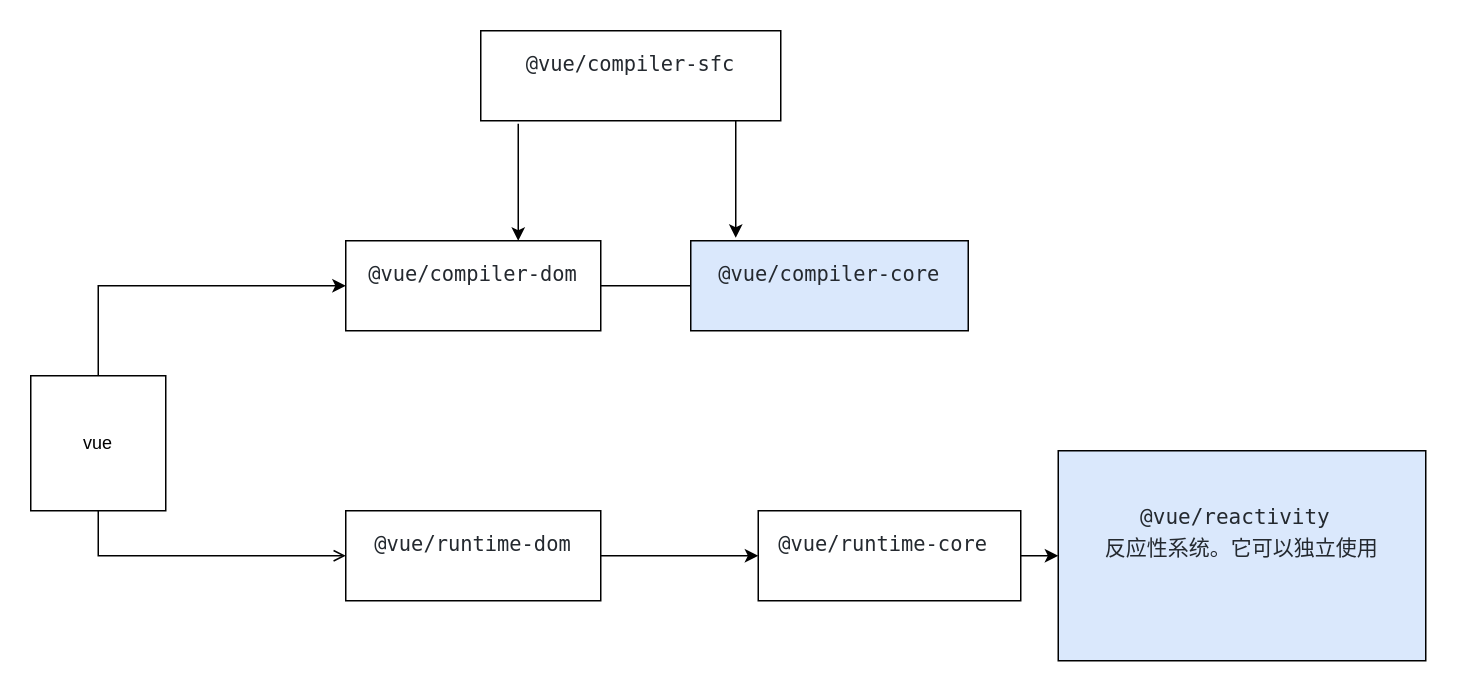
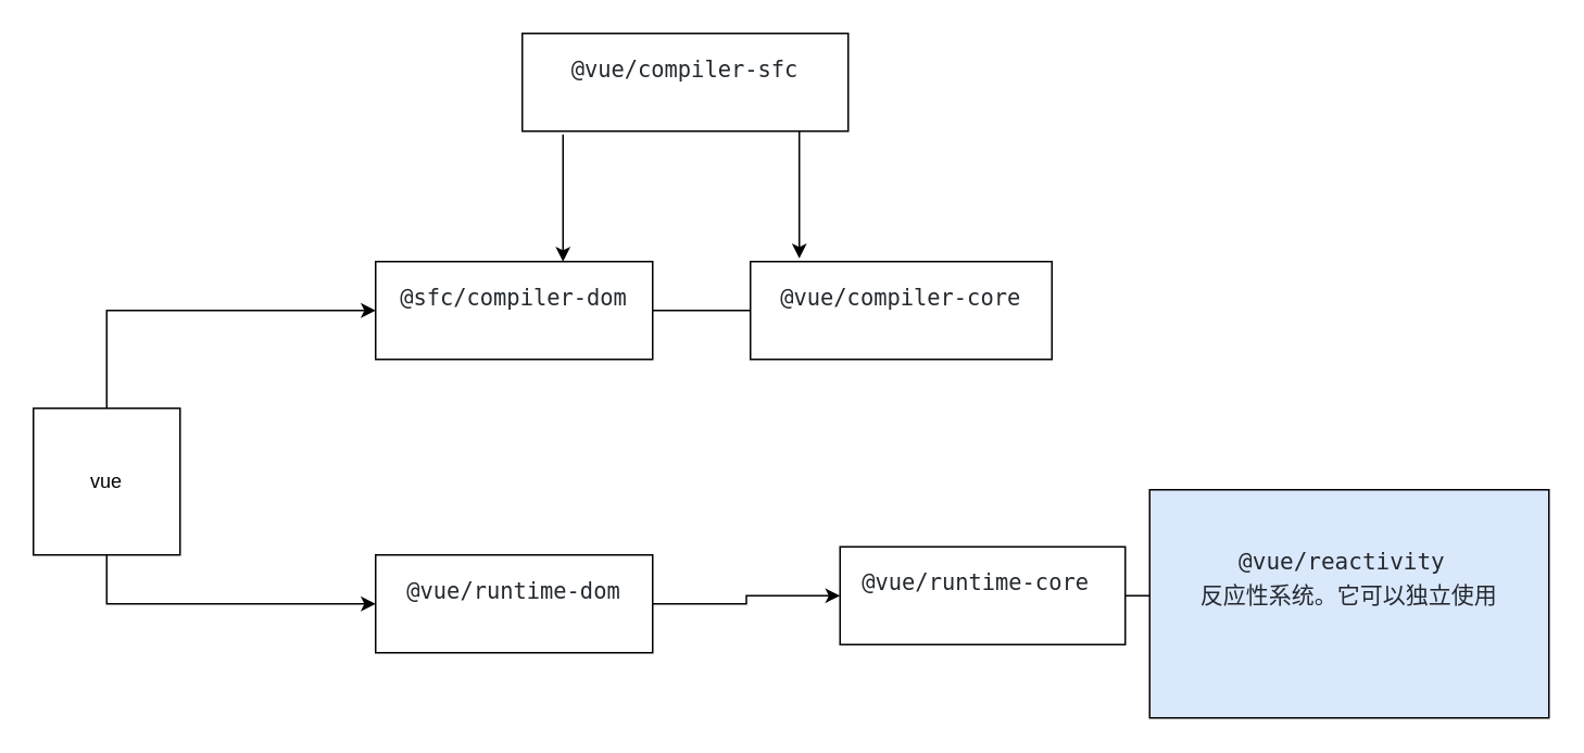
  <mxCell id="0" />
  <mxCell id="1" parent="0" />
- <mxCell id="2" value="" style="edgeStyle=orthogonalEdgeStyle;rounded=0;orthogonalLoop=1;jettySize=auto;html=1;exitX=0.5;exitY=1;exitDx=0;exitDy=0;endArrow=open;" edge="1" parent="1" source="4" target="6"><mxGeometry relative="1" as="geometry" /></mxCell>
+ <mxCell id="2" value="" style="edgeStyle=orthogonalEdgeStyle;rounded=0;orthogonalLoop=1;jettySize=auto;html=1;exitX=0.5;exitY=1;exitDx=0;exitDy=0;" edge="1" parent="1" source="4" target="6"><mxGeometry relative="1" as="geometry" /></mxCell>
  <mxCell id="3" value="" style="edgeStyle=orthogonalEdgeStyle;rounded=0;orthogonalLoop=1;jettySize=auto;html=1;exitX=0.5;exitY=0;exitDx=0;exitDy=0;entryX=0;entryY=0.5;entryDx=0;entryDy=0;" edge="1" parent="1" source="4" target="8"><mxGeometry relative="1" as="geometry" /></mxCell>
  <mxCell id="4" value="vue" style="whiteSpace=wrap;html=1;aspect=fixed;" vertex="1" parent="1"><mxGeometry x="20" y="250" width="90" height="90" as="geometry" /></mxCell>
  <mxCell id="5" value="" style="edgeStyle=orthogonalEdgeStyle;rounded=0;orthogonalLoop=1;jettySize=auto;html=1;" edge="1" parent="1" source="6" target="11"><mxGeometry relative="1" as="geometry" /></mxCell>
  <mxCell id="6" value="&lt;div style=&quot;box-sizing: border-box ; font-family: , , &amp;#34;sf mono&amp;#34; , &amp;#34;menlo&amp;#34; , &amp;#34;consolas&amp;#34; , &amp;#34;liberation mono&amp;#34; , monospace ; font-size: 13.6px ; margin-top: 0px ; margin-bottom: 16px ; overflow-wrap: normal ; padding: 16px ; overflow: auto ; line-height: 1.45 ; border-radius: 6px ; color: rgb(36 , 41 , 47)&quot;&gt;&lt;code style=&quot;box-sizing: border-box ; font-family: , , &amp;#34;sf mono&amp;#34; , &amp;#34;menlo&amp;#34; , &amp;#34;consolas&amp;#34; , &amp;#34;liberation mono&amp;#34; , monospace ; font-size: 13.6px ; padding: 0px ; margin: 0px ; background: transparent ; border-radius: 6px ; word-break: normal ; border: 0px ; display: inline ; overflow: visible ; line-height: inherit ; overflow-wrap: normal&quot;&gt;@vue/runtime-dom&lt;/code&gt;&lt;/div&gt;" style="whiteSpace=wrap;html=1;verticalAlign=middle;fontFamily=Helvetica;" vertex="1" parent="1"><mxGeometry x="230" y="340" width="170" height="60" as="geometry" /></mxCell>
  <mxCell id="7" value="" style="edgeStyle=orthogonalEdgeStyle;rounded=0;orthogonalLoop=1;jettySize=auto;html=1;endArrow=none;" edge="1" parent="1" source="8" target="9"><mxGeometry relative="1" as="geometry" /></mxCell>
- <mxCell id="8" value="&lt;pre style=&quot;box-sizing: border-box ; font-size: 13.6px ; margin-top: 0px ; margin-bottom: 16px ; overflow-wrap: normal ; padding: 16px ; overflow: auto ; line-height: 1.45 ; border-radius: 6px ; color: rgb(36 , 41 , 47)&quot;&gt;&lt;code style=&quot;box-sizing: border-box ; font-size: 13.6px ; padding: 0px ; margin: 0px ; background: transparent ; border-radius: 6px ; word-break: normal ; border: 0px ; display: inline ; overflow: visible ; line-height: inherit ; overflow-wrap: normal&quot;&gt;@vue/compiler-dom&lt;/code&gt;&lt;/pre&gt;" style="whiteSpace=wrap;html=1;" vertex="1" parent="1"><mxGeometry x="230" y="160" width="170" height="60" as="geometry" /></mxCell>
- <mxCell id="9" value="&lt;pre style=&quot;box-sizing: border-box ; font-size: 13.6px ; margin-top: 0px ; margin-bottom: 16px ; overflow-wrap: normal ; padding: 16px ; overflow: auto ; line-height: 1.45 ; border-radius: 6px ; color: rgb(36 , 41 , 47)&quot;&gt;&lt;code style=&quot;box-sizing: border-box ; font-size: 13.6px ; padding: 0px ; margin: 0px ; background: transparent ; border-radius: 6px ; word-break: normal ; border: 0px ; display: inline ; overflow: visible ; line-height: inherit ; overflow-wrap: normal&quot;&gt;@vue/compiler-core&lt;/code&gt;&lt;/pre&gt;" style="whiteSpace=wrap;html=1;fillColor=#dae8fc;" vertex="1" parent="1"><mxGeometry x="460" y="160" width="185" height="60" as="geometry" /></mxCell>
+ <mxCell id="8" value="&lt;pre style=&quot;box-sizing: border-box ; font-size: 13.6px ; margin-top: 0px ; margin-bottom: 16px ; overflow-wrap: normal ; padding: 16px ; overflow: auto ; line-height: 1.45 ; border-radius: 6px ; color: rgb(36 , 41 , 47)&quot;&gt;&lt;code style=&quot;box-sizing: border-box ; font-size: 13.6px ; padding: 0px ; margin: 0px ; background: transparent ; border-radius: 6px ; word-break: normal ; border: 0px ; display: inline ; overflow: visible ; line-height: inherit ; overflow-wrap: normal&quot;&gt;@sfc/compiler-dom&lt;/code&gt;&lt;/pre&gt;" style="whiteSpace=wrap;html=1;" vertex="1" parent="1"><mxGeometry x="230" y="160" width="170" height="60" as="geometry" /></mxCell>
+ <mxCell id="9" value="&lt;pre style=&quot;box-sizing: border-box ; font-size: 13.6px ; margin-top: 0px ; margin-bottom: 16px ; overflow-wrap: normal ; padding: 16px ; overflow: auto ; line-height: 1.45 ; border-radius: 6px ; color: rgb(36 , 41 , 47)&quot;&gt;&lt;code style=&quot;box-sizing: border-box ; font-size: 13.6px ; padding: 0px ; margin: 0px ; background: transparent ; border-radius: 6px ; word-break: normal ; border: 0px ; display: inline ; overflow: visible ; line-height: inherit ; overflow-wrap: normal&quot;&gt;@vue/compiler-core&lt;/code&gt;&lt;/pre&gt;" style="whiteSpace=wrap;html=1;" vertex="1" parent="1"><mxGeometry x="460" y="160" width="185" height="60" as="geometry" /></mxCell>
  <mxCell id="10" value="" style="edgeStyle=orthogonalEdgeStyle;rounded=0;orthogonalLoop=1;jettySize=auto;html=1;" edge="1" parent="1" source="11" target="12"><mxGeometry relative="1" as="geometry" /></mxCell>
- <mxCell id="11" value="&lt;pre style=&quot;box-sizing: border-box ; font-family: , , &amp;#34;sf mono&amp;#34; , &amp;#34;menlo&amp;#34; , &amp;#34;consolas&amp;#34; , &amp;#34;liberation mono&amp;#34; , monospace ; font-size: 13.6px ; margin-top: 0px ; margin-bottom: 16px ; overflow-wrap: normal ; padding: 16px ; overflow: auto ; line-height: 1.45 ; border-radius: 6px ; color: rgb(36 , 41 , 47)&quot;&gt;&lt;code style=&quot;box-sizing: border-box ; font-family: , , &amp;#34;sf mono&amp;#34; , &amp;#34;menlo&amp;#34; , &amp;#34;consolas&amp;#34; , &amp;#34;liberation mono&amp;#34; , monospace ; font-size: 13.6px ; padding: 0px ; margin: 0px ; background: transparent ; border-radius: 6px ; word-break: normal ; border: 0px ; display: inline ; overflow: visible ; line-height: inherit ; overflow-wrap: normal&quot;&gt;@vue/runtime-core &lt;/code&gt;&lt;/pre&gt;" style="whiteSpace=wrap;html=1;" vertex="1" parent="1"><mxGeometry x="505" y="340" width="175" height="60" as="geometry" /></mxCell>
+ <mxCell id="11" value="&lt;pre style=&quot;box-sizing: border-box ; font-family: , , &amp;#34;sf mono&amp;#34; , &amp;#34;menlo&amp;#34; , &amp;#34;consolas&amp;#34; , &amp;#34;liberation mono&amp;#34; , monospace ; font-size: 13.6px ; margin-top: 0px ; margin-bottom: 16px ; overflow-wrap: normal ; padding: 16px ; overflow: auto ; line-height: 1.45 ; border-radius: 6px ; color: rgb(36 , 41 , 47)&quot;&gt;&lt;code style=&quot;box-sizing: border-box ; font-family: , , &amp;#34;sf mono&amp;#34; , &amp;#34;menlo&amp;#34; , &amp;#34;consolas&amp;#34; , &amp;#34;liberation mono&amp;#34; , monospace ; font-size: 13.6px ; padding: 0px ; margin: 0px ; background: transparent ; border-radius: 6px ; word-break: normal ; border: 0px ; display: inline ; overflow: visible ; line-height: inherit ; overflow-wrap: normal&quot;&gt;@vue/runtime-core &lt;/code&gt;&lt;/pre&gt;" style="whiteSpace=wrap;html=1;" vertex="1" parent="1"><mxGeometry x="515" y="335" width="175" height="60" as="geometry" /></mxCell>
  <mxCell id="12" value="&lt;pre style=&quot;box-sizing: border-box ; font-size: 14px ; margin-top: 0px ; margin-bottom: 16px ; overflow-wrap: normal ; padding: 16px ; overflow: auto ; line-height: 1.35 ; border-radius: 6px ; color: rgb(36 , 41 , 47)&quot;&gt;&lt;p style=&quot;box-sizing: border-box ; margin-top: 0px ; margin-bottom: 16px ; overflow-wrap: normal ; padding: 16px ; overflow: auto ; line-height: 1.45 ; border-radius: 6px&quot;&gt;&lt;code style=&quot;box-sizing: border-box ; padding: 0px ; margin: 0px ; background: transparent ; border-radius: 6px ; word-break: normal ; border: 0px ; display: inline ; overflow: visible ; line-height: inherit ; overflow-wrap: normal&quot;&gt;@vue/reactivity &lt;br&gt;&lt;/code&gt;反应性系统。它可以独立使用&lt;/p&gt;&lt;/pre&gt;" style="whiteSpace=wrap;html=1;align=center;textDirection=ltr;verticalAlign=middle;fillColor=#dae8fc;" vertex="1" parent="1"><mxGeometry x="705" y="300" width="245" height="140" as="geometry" /></mxCell>
  <mxCell id="13" value="&lt;pre style=&quot;box-sizing: border-box ; font-family: , , &amp;#34;sf mono&amp;#34; , &amp;#34;menlo&amp;#34; , &amp;#34;consolas&amp;#34; , &amp;#34;liberation mono&amp;#34; , monospace ; font-size: 13.6px ; margin-top: 0px ; margin-bottom: 16px ; overflow-wrap: normal ; padding: 16px ; overflow: auto ; line-height: 1.45 ; border-radius: 6px ; color: rgb(36 , 41 , 47)&quot;&gt;&lt;code style=&quot;box-sizing: border-box ; font-family: , , &amp;#34;sf mono&amp;#34; , &amp;#34;menlo&amp;#34; , &amp;#34;consolas&amp;#34; , &amp;#34;liberation mono&amp;#34; , monospace ; font-size: 13.6px ; padding: 0px ; margin: 0px ; background: transparent ; border-radius: 6px ; word-break: normal ; border: 0px ; display: inline ; overflow: visible ; line-height: inherit ; overflow-wrap: normal&quot;&gt;@vue/compiler-sfc&lt;/code&gt;&lt;/pre&gt;" style="rounded=0;whiteSpace=wrap;html=1;" vertex="1" parent="1"><mxGeometry x="320" y="20" width="200" height="60" as="geometry" /></mxCell>
  <mxCell id="14" value="" style="endArrow=classic;html=1;rounded=0;exitX=0.125;exitY=1.033;exitDx=0;exitDy=0;exitPerimeter=0;" edge="1" parent="1" source="13"><mxGeometry width="50" height="50" relative="1" as="geometry"><mxPoint x="340" y="110" as="sourcePoint" /><mxPoint x="345" y="160" as="targetPoint" /></mxGeometry></mxCell>
  <mxCell id="15" value="" style="endArrow=classic;html=1;rounded=0;exitX=0.125;exitY=1.033;exitDx=0;exitDy=0;exitPerimeter=0;" edge="1" parent="1"><mxGeometry width="50" height="50" relative="1" as="geometry"><mxPoint x="490" y="80" as="sourcePoint" /><mxPoint x="490" y="158.02" as="targetPoint" /></mxGeometry></mxCell>
